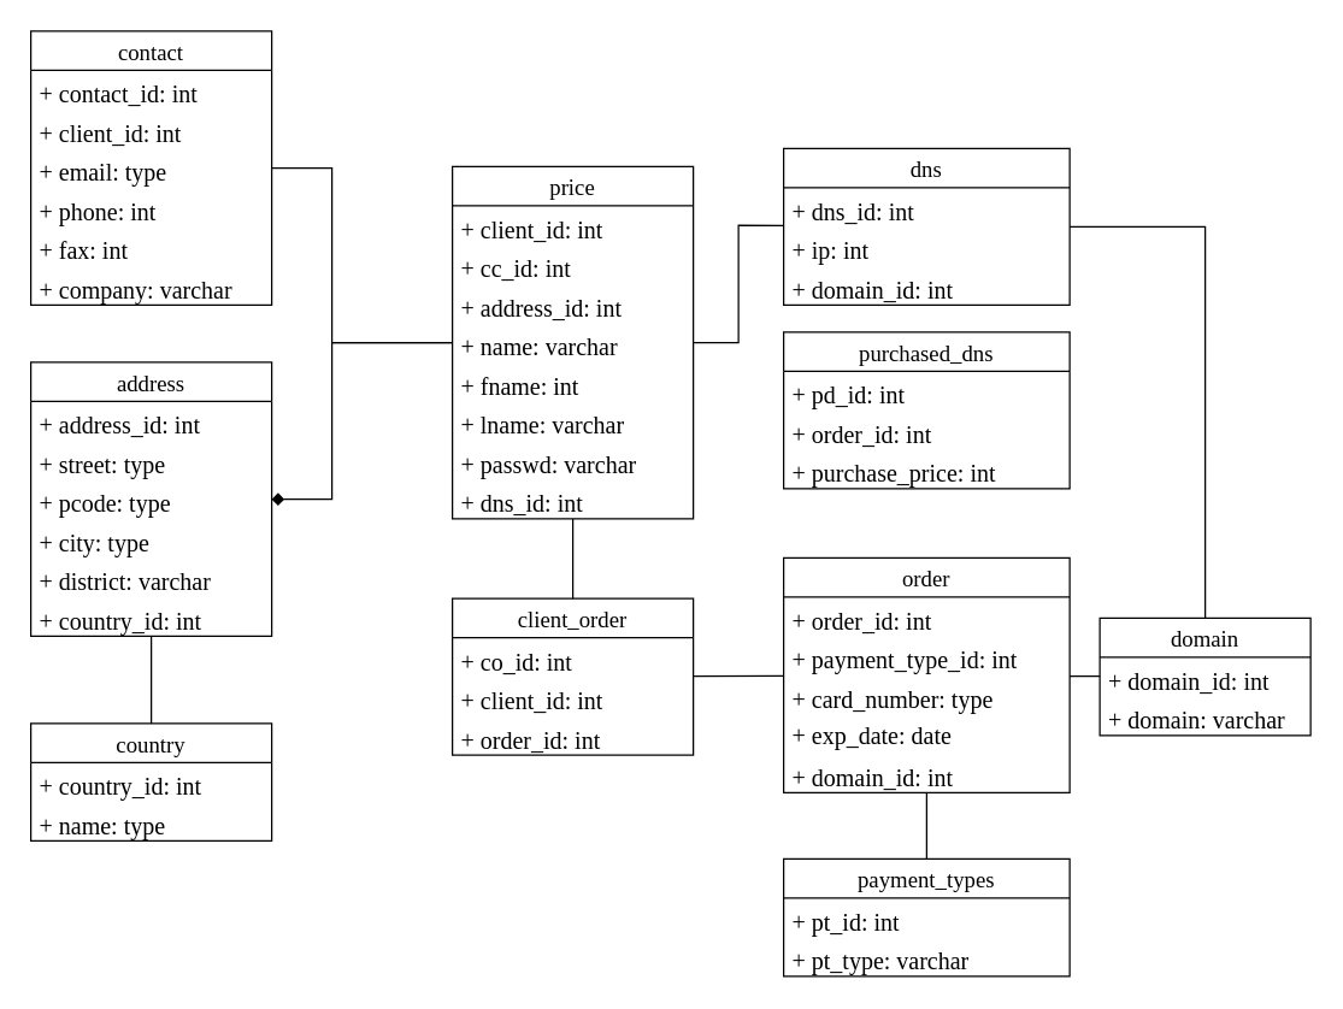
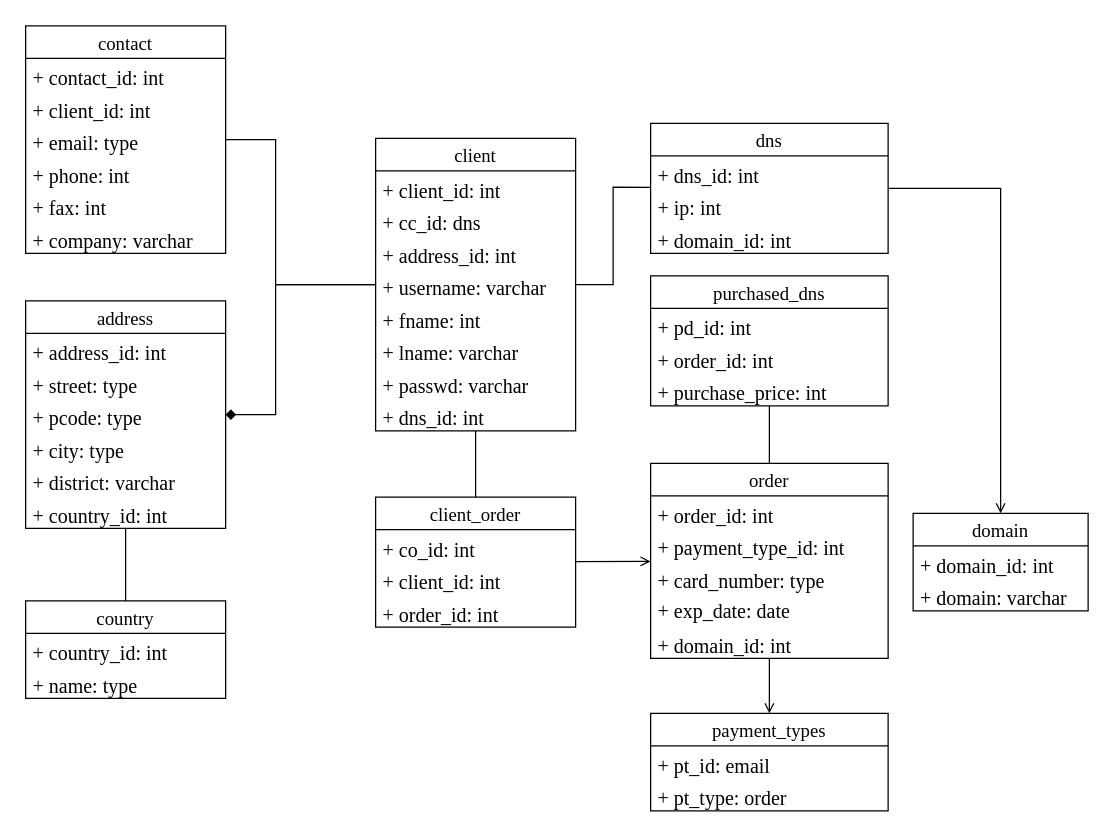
  <mxCell id="0" />
  <mxCell id="1" parent="0" />
  <mxCell id="2" value="contact" style="swimlane;fontStyle=0;childLayout=stackLayout;horizontal=1;startSize=26;fillColor=none;horizontalStack=0;resizeParent=1;resizeParentMax=0;resizeLast=0;collapsible=1;marginBottom=0;fontFamily=Ubuntu;fontSize=15;" vertex="1" parent="1"><mxGeometry x="20" y="20" width="160" height="182" as="geometry" /></mxCell>
  <mxCell id="3" value="+ contact_id: int" style="text;strokeColor=none;fillColor=none;align=left;verticalAlign=top;spacingLeft=4;spacingRight=4;overflow=hidden;rotatable=0;points=[[0,0.5],[1,0.5]];portConstraint=eastwest;fontFamily=Ubuntu;fontSize=16;" vertex="1" parent="2"><mxGeometry y="26" width="160" height="26" as="geometry" /></mxCell>
  <mxCell id="4" value="+ client_id: int" style="text;strokeColor=none;fillColor=none;align=left;verticalAlign=top;spacingLeft=4;spacingRight=4;overflow=hidden;rotatable=0;points=[[0,0.5],[1,0.5]];portConstraint=eastwest;fontFamily=Ubuntu;fontSize=16;" vertex="1" parent="2"><mxGeometry y="52" width="160" height="26" as="geometry" /></mxCell>
  <mxCell id="5" value="+ email: type" style="text;strokeColor=none;fillColor=none;align=left;verticalAlign=top;spacingLeft=4;spacingRight=4;overflow=hidden;rotatable=0;points=[[0,0.5],[1,0.5]];portConstraint=eastwest;fontFamily=Ubuntu;fontSize=16;" vertex="1" parent="2"><mxGeometry y="78" width="160" height="26" as="geometry" /></mxCell>
  <mxCell id="6" value="+ phone: int" style="text;strokeColor=none;fillColor=none;align=left;verticalAlign=top;spacingLeft=4;spacingRight=4;overflow=hidden;rotatable=0;points=[[0,0.5],[1,0.5]];portConstraint=eastwest;fontFamily=Ubuntu;fontSize=16;" parent="2" vertex="1"><mxGeometry y="104" width="160" height="26" as="geometry" /></mxCell>
  <mxCell id="7" value="+ fax: int" style="text;strokeColor=none;fillColor=none;align=left;verticalAlign=top;spacingLeft=4;spacingRight=4;overflow=hidden;rotatable=0;points=[[0,0.5],[1,0.5]];portConstraint=eastwest;fontFamily=Ubuntu;fontSize=16;" parent="2" vertex="1"><mxGeometry y="130" width="160" height="26" as="geometry" /></mxCell>
  <mxCell id="8" value="+ company: varchar" style="text;strokeColor=none;fillColor=none;align=left;verticalAlign=top;spacingLeft=4;spacingRight=4;overflow=hidden;rotatable=0;points=[[0,0.5],[1,0.5]];portConstraint=eastwest;fontFamily=Ubuntu;fontSize=16;" parent="2" vertex="1"><mxGeometry y="156" width="160" height="26" as="geometry" /></mxCell>
  <mxCell id="9" value="address" style="swimlane;fontStyle=0;childLayout=stackLayout;horizontal=1;startSize=26;fillColor=none;horizontalStack=0;resizeParent=1;resizeParentMax=0;resizeLast=0;collapsible=1;marginBottom=0;fontFamily=Ubuntu;fontSize=15;" vertex="1" parent="1"><mxGeometry x="20" y="240" width="160" height="182" as="geometry" /></mxCell>
  <mxCell id="10" value="+ address_id: int" style="text;strokeColor=none;fillColor=none;align=left;verticalAlign=top;spacingLeft=4;spacingRight=4;overflow=hidden;rotatable=0;points=[[0,0.5],[1,0.5]];portConstraint=eastwest;fontFamily=Ubuntu;fontSize=16;" vertex="1" parent="9"><mxGeometry y="26" width="160" height="26" as="geometry" /></mxCell>
  <mxCell id="11" value="+ street: type" style="text;strokeColor=none;fillColor=none;align=left;verticalAlign=top;spacingLeft=4;spacingRight=4;overflow=hidden;rotatable=0;points=[[0,0.5],[1,0.5]];portConstraint=eastwest;fontFamily=Ubuntu;fontSize=16;" vertex="1" parent="9"><mxGeometry y="52" width="160" height="26" as="geometry" /></mxCell>
  <mxCell id="12" value="+ pcode: type" style="text;strokeColor=none;fillColor=none;align=left;verticalAlign=top;spacingLeft=4;spacingRight=4;overflow=hidden;rotatable=0;points=[[0,0.5],[1,0.5]];portConstraint=eastwest;fontFamily=Ubuntu;fontSize=16;" vertex="1" parent="9"><mxGeometry y="78" width="160" height="26" as="geometry" /></mxCell>
  <mxCell id="13" value="+ city: type" style="text;strokeColor=none;fillColor=none;align=left;verticalAlign=top;spacingLeft=4;spacingRight=4;overflow=hidden;rotatable=0;points=[[0,0.5],[1,0.5]];portConstraint=eastwest;fontFamily=Ubuntu;fontSize=16;" vertex="1" parent="9"><mxGeometry y="104" width="160" height="26" as="geometry" /></mxCell>
  <mxCell id="14" value="+ district: varchar" style="text;strokeColor=none;fillColor=none;align=left;verticalAlign=top;spacingLeft=4;spacingRight=4;overflow=hidden;rotatable=0;points=[[0,0.5],[1,0.5]];portConstraint=eastwest;fontFamily=Ubuntu;fontSize=16;" vertex="1" parent="9"><mxGeometry y="130" width="160" height="26" as="geometry" /></mxCell>
  <mxCell id="15" value="+ country_id: int" style="text;strokeColor=none;fillColor=none;align=left;verticalAlign=top;spacingLeft=4;spacingRight=4;overflow=hidden;rotatable=0;points=[[0,0.5],[1,0.5]];portConstraint=eastwest;fontFamily=Ubuntu;fontSize=16;" vertex="1" parent="9"><mxGeometry y="156" width="160" height="26" as="geometry" /></mxCell>
  <mxCell id="16" value="country" style="swimlane;fontStyle=0;childLayout=stackLayout;horizontal=1;startSize=26;fillColor=none;horizontalStack=0;resizeParent=1;resizeParentMax=0;resizeLast=0;collapsible=1;marginBottom=0;fontFamily=Ubuntu;fontSize=15;" vertex="1" parent="1"><mxGeometry x="20" y="480" width="160" height="78" as="geometry" /></mxCell>
  <mxCell id="17" value="+ country_id: int" style="text;strokeColor=none;fillColor=none;align=left;verticalAlign=top;spacingLeft=4;spacingRight=4;overflow=hidden;rotatable=0;points=[[0,0.5],[1,0.5]];portConstraint=eastwest;fontFamily=Ubuntu;fontSize=16;" vertex="1" parent="16"><mxGeometry y="26" width="160" height="26" as="geometry" /></mxCell>
  <mxCell id="18" value="+ name: type" style="text;strokeColor=none;fillColor=none;align=left;verticalAlign=top;spacingLeft=4;spacingRight=4;overflow=hidden;rotatable=0;points=[[0,0.5],[1,0.5]];portConstraint=eastwest;fontFamily=Ubuntu;fontSize=16;" vertex="1" parent="16"><mxGeometry y="52" width="160" height="26" as="geometry" /></mxCell>
  <mxCell id="19" value="payment_types" style="swimlane;fontStyle=0;childLayout=stackLayout;horizontal=1;startSize=26;fillColor=none;horizontalStack=0;resizeParent=1;resizeParentMax=0;resizeLast=0;collapsible=1;marginBottom=0;fontFamily=Ubuntu;fontSize=15;" vertex="1" parent="1"><mxGeometry x="520" y="570" width="190" height="78" as="geometry" /></mxCell>
- <mxCell id="20" value="+ pt_id: int" style="text;strokeColor=none;fillColor=none;align=left;verticalAlign=top;spacingLeft=4;spacingRight=4;overflow=hidden;rotatable=0;points=[[0,0.5],[1,0.5]];portConstraint=eastwest;fontFamily=Ubuntu;fontSize=16;" vertex="1" parent="19"><mxGeometry y="26" width="190" height="26" as="geometry" /></mxCell>
- <mxCell id="21" value="+ pt_type: varchar" style="text;strokeColor=none;fillColor=none;align=left;verticalAlign=top;spacingLeft=4;spacingRight=4;overflow=hidden;rotatable=0;points=[[0,0.5],[1,0.5]];portConstraint=eastwest;fontFamily=Ubuntu;fontSize=16;" vertex="1" parent="19"><mxGeometry y="52" width="190" height="26" as="geometry" /></mxCell>
+ <mxCell id="20" value="+ pt_id: email" style="text;strokeColor=none;fillColor=none;align=left;verticalAlign=top;spacingLeft=4;spacingRight=4;overflow=hidden;rotatable=0;points=[[0,0.5],[1,0.5]];portConstraint=eastwest;fontFamily=Ubuntu;fontSize=16;" vertex="1" parent="19"><mxGeometry y="26" width="190" height="26" as="geometry" /></mxCell>
+ <mxCell id="21" value="+ pt_type: order" style="text;strokeColor=none;fillColor=none;align=left;verticalAlign=top;spacingLeft=4;spacingRight=4;overflow=hidden;rotatable=0;points=[[0,0.5],[1,0.5]];portConstraint=eastwest;fontFamily=Ubuntu;fontSize=16;" vertex="1" parent="19"><mxGeometry y="52" width="190" height="26" as="geometry" /></mxCell>
  <mxCell id="22" value="order" style="swimlane;fontStyle=0;childLayout=stackLayout;horizontal=1;startSize=26;fillColor=none;horizontalStack=0;resizeParent=1;resizeParentMax=0;resizeLast=0;collapsible=1;marginBottom=0;fontFamily=Ubuntu;fontSize=15;" vertex="1" parent="1"><mxGeometry x="520" y="370" width="190" height="156" as="geometry" /></mxCell>
  <mxCell id="23" value="+ order_id: int" style="text;strokeColor=none;fillColor=none;align=left;verticalAlign=top;spacingLeft=4;spacingRight=4;overflow=hidden;rotatable=0;points=[[0,0.5],[1,0.5]];portConstraint=eastwest;fontFamily=Ubuntu;fontSize=16;" vertex="1" parent="22"><mxGeometry y="26" width="190" height="26" as="geometry" /></mxCell>
  <mxCell id="24" value="+ payment_type_id: int" style="text;strokeColor=none;fillColor=none;align=left;verticalAlign=top;spacingLeft=4;spacingRight=4;overflow=hidden;rotatable=0;points=[[0,0.5],[1,0.5]];portConstraint=eastwest;fontFamily=Ubuntu;fontSize=16;" vertex="1" parent="22"><mxGeometry y="52" width="190" height="26" as="geometry" /></mxCell>
  <mxCell id="25" value="+ card_number: type" style="text;strokeColor=none;fillColor=none;align=left;verticalAlign=top;spacingLeft=4;spacingRight=4;overflow=hidden;rotatable=0;points=[[0,0.5],[1,0.5]];portConstraint=eastwest;fontFamily=Ubuntu;fontSize=16;" vertex="1" parent="22"><mxGeometry y="78" width="190" height="26" as="geometry" /></mxCell>
  <mxCell id="26" value="+ exp_date: date" style="text;strokeColor=none;fillColor=none;align=left;verticalAlign=middle;spacingLeft=4;spacingRight=4;overflow=hidden;rotatable=0;points=[[0,0.5],[1,0.5]];portConstraint=eastwest;fontFamily=Ubuntu;fontSize=16;" vertex="1" parent="22"><mxGeometry y="104" width="190" height="26" as="geometry" /></mxCell>
  <mxCell id="27" value="+ domain_id: int" style="text;strokeColor=none;fillColor=none;align=left;verticalAlign=top;spacingLeft=4;spacingRight=4;overflow=hidden;rotatable=0;points=[[0,0.5],[1,0.5]];portConstraint=eastwest;fontFamily=Ubuntu;fontSize=16;" vertex="1" parent="22"><mxGeometry y="130" width="190" height="26" as="geometry" /></mxCell>
  <mxCell id="28" value="purchased_dns" style="swimlane;fontStyle=0;childLayout=stackLayout;horizontal=1;startSize=26;fillColor=none;horizontalStack=0;resizeParent=1;resizeParentMax=0;resizeLast=0;collapsible=1;marginBottom=0;fontFamily=Ubuntu;fontSize=15;" vertex="1" parent="1"><mxGeometry x="520" y="220" width="190" height="104" as="geometry" /></mxCell>
  <mxCell id="29" value="+ pd_id: int" style="text;strokeColor=none;fillColor=none;align=left;verticalAlign=top;spacingLeft=4;spacingRight=4;overflow=hidden;rotatable=0;points=[[0,0.5],[1,0.5]];portConstraint=eastwest;fontFamily=Ubuntu;fontSize=16;" vertex="1" parent="28"><mxGeometry y="26" width="190" height="26" as="geometry" /></mxCell>
  <mxCell id="30" value="+ order_id: int" style="text;strokeColor=none;fillColor=none;align=left;verticalAlign=top;spacingLeft=4;spacingRight=4;overflow=hidden;rotatable=0;points=[[0,0.5],[1,0.5]];portConstraint=eastwest;fontFamily=Ubuntu;fontSize=16;" vertex="1" parent="28"><mxGeometry y="52" width="190" height="26" as="geometry" /></mxCell>
  <mxCell id="31" value="+ purchase_price: int" style="text;strokeColor=none;fillColor=none;align=left;verticalAlign=top;spacingLeft=4;spacingRight=4;overflow=hidden;rotatable=0;points=[[0,0.5],[1,0.5]];portConstraint=eastwest;fontFamily=Ubuntu;fontSize=16;" vertex="1" parent="28"><mxGeometry y="78" width="190" height="26" as="geometry" /></mxCell>
- <mxCell id="32" value="" style="endArrow=none;html=1;fontFamily=Ubuntu;fontSize=16;" edge="1" parent="1" source="22" target="19"><mxGeometry width="50" height="50" relative="1" as="geometry"><mxPoint x="260" y="620" as="sourcePoint" /><mxPoint y="570" as="targetPoint" x="310" /></mxGeometry></mxCell>
+ <mxCell id="32" value="" style="endArrow=open;html=1;fontFamily=Ubuntu;fontSize=16;" edge="1" parent="1" source="22" target="19"><mxGeometry width="50" height="50" relative="1" as="geometry"><mxPoint x="260" y="620" as="sourcePoint" /><mxPoint y="570" as="targetPoint" x="310" /></mxGeometry></mxCell>
+ <mxCell id="33" value="" style="endArrow=none;html=1;fontFamily=Ubuntu;fontSize=16;" edge="1" parent="1" source="22" target="28"><mxGeometry width="50" height="50" relative="1" as="geometry"><mxPoint x="220" y="610" as="sourcePoint" /><mxPoint x="270" y="560" as="targetPoint" /></mxGeometry></mxCell>
  <mxCell id="34" value="domain" style="swimlane;fontStyle=0;childLayout=stackLayout;horizontal=1;startSize=26;fillColor=none;horizontalStack=0;resizeParent=1;resizeParentMax=0;resizeLast=0;collapsible=1;marginBottom=0;fontFamily=Ubuntu;fontSize=15;" vertex="1" parent="1"><mxGeometry x="730" y="410" width="140" height="78" as="geometry" /></mxCell>
  <mxCell id="35" value="+ domain_id: int" style="text;strokeColor=none;fillColor=none;align=left;verticalAlign=top;spacingLeft=4;spacingRight=4;overflow=hidden;rotatable=0;points=[[0,0.5],[1,0.5]];portConstraint=eastwest;fontFamily=Ubuntu;fontSize=16;" vertex="1" parent="34"><mxGeometry y="26" width="140" height="26" as="geometry" /></mxCell>
  <mxCell id="36" value="+ domain: varchar" style="text;strokeColor=none;fillColor=none;align=left;verticalAlign=top;spacingLeft=4;spacingRight=4;overflow=hidden;rotatable=0;points=[[0,0.5],[1,0.5]];portConstraint=eastwest;fontFamily=Ubuntu;fontSize=16;" vertex="1" parent="34"><mxGeometry y="52" width="140" height="26" as="geometry" /></mxCell>
- <mxCell id="37" value="" style="endArrow=none;html=1;fontFamily=Ubuntu;fontSize=16;" edge="1" parent="1" source="22" target="34"><mxGeometry width="50" height="50" relative="1" as="geometry"><mxPoint x="840" y="590" as="sourcePoint" /><mxPoint x="890" y="540" as="targetPoint" /></mxGeometry></mxCell>
  <mxCell id="38" value="client_order" style="swimlane;fontStyle=0;childLayout=stackLayout;horizontal=1;startSize=26;fillColor=none;horizontalStack=0;resizeParent=1;resizeParentMax=0;resizeLast=0;collapsible=1;marginBottom=0;fontFamily=Ubuntu;fontSize=15;" vertex="1" parent="1"><mxGeometry x="300" y="397" width="160" height="104" as="geometry" /></mxCell>
  <mxCell id="39" value="+ co_id: int" style="text;strokeColor=none;fillColor=none;align=left;verticalAlign=top;spacingLeft=4;spacingRight=4;overflow=hidden;rotatable=0;points=[[0,0.5],[1,0.5]];portConstraint=eastwest;fontFamily=Ubuntu;fontSize=16;" vertex="1" parent="38"><mxGeometry y="26" width="160" height="26" as="geometry" /></mxCell>
  <mxCell id="40" value="+ client_id: int" style="text;strokeColor=none;fillColor=none;align=left;verticalAlign=top;spacingLeft=4;spacingRight=4;overflow=hidden;rotatable=0;points=[[0,0.5],[1,0.5]];portConstraint=eastwest;fontFamily=Ubuntu;fontSize=16;" vertex="1" parent="38"><mxGeometry y="52" width="160" height="26" as="geometry" /></mxCell>
  <mxCell id="41" value="+ order_id: int" style="text;strokeColor=none;fillColor=none;align=left;verticalAlign=top;spacingLeft=4;spacingRight=4;overflow=hidden;rotatable=0;points=[[0,0.5],[1,0.5]];portConstraint=eastwest;fontFamily=Ubuntu;fontSize=16;" vertex="1" parent="38"><mxGeometry y="78" width="160" height="26" as="geometry" /></mxCell>
- <mxCell id="42" value="" style="endArrow=none;html=1;fontFamily=Ubuntu;fontSize=16;" edge="1" parent="1" source="38" target="22"><mxGeometry width="50" height="50" relative="1" as="geometry"><mxPoint x="290" y="660" as="sourcePoint" /><mxPoint x="340" y="610" as="targetPoint" /></mxGeometry></mxCell>
- <mxCell id="43" value="price" style="swimlane;fontStyle=0;childLayout=stackLayout;horizontal=1;startSize=26;fillColor=none;horizontalStack=0;resizeParent=1;resizeParentMax=0;resizeLast=0;collapsible=1;marginBottom=0;fontFamily=Ubuntu;fontSize=15;" vertex="1" parent="1"><mxGeometry x="300" y="110" width="160" height="234" as="geometry" /></mxCell>
+ <mxCell id="42" value="" style="endArrow=open;html=1;fontFamily=Ubuntu;fontSize=16;" edge="1" parent="1" source="38" target="22"><mxGeometry width="50" height="50" relative="1" as="geometry"><mxPoint x="290" y="660" as="sourcePoint" /><mxPoint x="340" y="610" as="targetPoint" /></mxGeometry></mxCell>
+ <mxCell id="43" value="client" style="swimlane;fontStyle=0;childLayout=stackLayout;horizontal=1;startSize=26;fillColor=none;horizontalStack=0;resizeParent=1;resizeParentMax=0;resizeLast=0;collapsible=1;marginBottom=0;fontFamily=Ubuntu;fontSize=15;" vertex="1" parent="1"><mxGeometry x="300" y="110" width="160" height="234" as="geometry" /></mxCell>
  <mxCell id="44" value="+ client_id: int" style="text;strokeColor=none;fillColor=none;align=left;verticalAlign=top;spacingLeft=4;spacingRight=4;overflow=hidden;rotatable=0;points=[[0,0.5],[1,0.5]];portConstraint=eastwest;fontFamily=Ubuntu;fontSize=16;" vertex="1" parent="43"><mxGeometry y="26" width="160" height="26" as="geometry" /></mxCell>
- <mxCell id="45" value="+ cc_id: int" style="text;strokeColor=none;fillColor=none;align=left;verticalAlign=top;spacingLeft=4;spacingRight=4;overflow=hidden;rotatable=0;points=[[0,0.5],[1,0.5]];portConstraint=eastwest;fontFamily=Ubuntu;fontSize=16;" vertex="1" parent="43"><mxGeometry y="52" width="160" height="26" as="geometry" /></mxCell>
+ <mxCell id="45" value="+ cc_id: dns" style="text;strokeColor=none;fillColor=none;align=left;verticalAlign=top;spacingLeft=4;spacingRight=4;overflow=hidden;rotatable=0;points=[[0,0.5],[1,0.5]];portConstraint=eastwest;fontFamily=Ubuntu;fontSize=16;" vertex="1" parent="43"><mxGeometry y="52" width="160" height="26" as="geometry" /></mxCell>
  <mxCell id="46" value="+ address_id: int" style="text;strokeColor=none;fillColor=none;align=left;verticalAlign=top;spacingLeft=4;spacingRight=4;overflow=hidden;rotatable=0;points=[[0,0.5],[1,0.5]];portConstraint=eastwest;fontFamily=Ubuntu;fontSize=16;" vertex="1" parent="43"><mxGeometry y="78" width="160" height="26" as="geometry" /></mxCell>
- <mxCell id="47" value="+ name: varchar" style="text;strokeColor=none;fillColor=none;align=left;verticalAlign=top;spacingLeft=4;spacingRight=4;overflow=hidden;rotatable=0;points=[[0,0.5],[1,0.5]];portConstraint=eastwest;fontFamily=Ubuntu;fontSize=16;" vertex="1" parent="43"><mxGeometry y="104" width="160" height="26" as="geometry" /></mxCell>
+ <mxCell id="47" value="+ username: varchar" style="text;strokeColor=none;fillColor=none;align=left;verticalAlign=top;spacingLeft=4;spacingRight=4;overflow=hidden;rotatable=0;points=[[0,0.5],[1,0.5]];portConstraint=eastwest;fontFamily=Ubuntu;fontSize=16;" vertex="1" parent="43"><mxGeometry y="104" width="160" height="26" as="geometry" /></mxCell>
  <mxCell id="48" value="+ fname: int" style="text;strokeColor=none;fillColor=none;align=left;verticalAlign=top;spacingLeft=4;spacingRight=4;overflow=hidden;rotatable=0;points=[[0,0.5],[1,0.5]];portConstraint=eastwest;fontFamily=Ubuntu;fontSize=16;" vertex="1" parent="43"><mxGeometry y="130" width="160" height="26" as="geometry" /></mxCell>
  <mxCell id="49" value="+ lname: varchar" style="text;strokeColor=none;fillColor=none;align=left;verticalAlign=top;spacingLeft=4;spacingRight=4;overflow=hidden;rotatable=0;points=[[0,0.5],[1,0.5]];portConstraint=eastwest;fontFamily=Ubuntu;fontSize=16;" vertex="1" parent="43"><mxGeometry y="156" width="160" height="26" as="geometry" /></mxCell>
  <mxCell id="50" value="+ passwd: varchar" style="text;strokeColor=none;fillColor=none;align=left;verticalAlign=top;spacingLeft=4;spacingRight=4;overflow=hidden;rotatable=0;points=[[0,0.5],[1,0.5]];portConstraint=eastwest;fontFamily=Ubuntu;fontSize=16;" vertex="1" parent="43"><mxGeometry y="182" width="160" height="26" as="geometry" /></mxCell>
  <mxCell id="51" value="+ dns_id: int" style="text;strokeColor=none;fillColor=none;align=left;verticalAlign=top;spacingLeft=4;spacingRight=4;overflow=hidden;rotatable=0;points=[[0,0.5],[1,0.5]];portConstraint=eastwest;fontFamily=Ubuntu;fontSize=16;" vertex="1" parent="43"><mxGeometry y="208" width="160" height="26" as="geometry" /></mxCell>
  <mxCell id="52" value="" style="endArrow=none;html=1;fontFamily=Ubuntu;fontSize=16;" edge="1" parent="1" source="38" target="43"><mxGeometry width="50" height="50" relative="1" as="geometry"><mxPoint x="420" y="100" as="sourcePoint" /><mxPoint x="470" y="50" as="targetPoint" /></mxGeometry></mxCell>
  <mxCell id="53" value="" style="endArrow=none;html=1;fontFamily=Ubuntu;fontSize=16;" edge="1" parent="1" source="16" target="9"><mxGeometry width="50" height="50" relative="1" as="geometry"><mxPoint x="90" y="690" as="sourcePoint" /><mxPoint x="140" y="640" as="targetPoint" /></mxGeometry></mxCell>
  <mxCell id="54" value="" style="endArrow=diamond;html=1;fontFamily=Ubuntu;fontSize=16;rounded=0;" edge="1" parent="1" source="43" target="9"><mxGeometry width="50" height="50" relative="1" as="geometry"><mxPoint x="210" y="430" as="sourcePoint" /><mxPoint x="260" y="380" as="targetPoint" /><Array as="points"><mxPoint x="220" y="227" /><mxPoint x="220" y="331" /></Array></mxGeometry></mxCell>
  <mxCell id="55" value="" style="endArrow=none;html=1;fontFamily=Ubuntu;fontSize=16;rounded=0;" edge="1" parent="1" source="2" target="43"><mxGeometry width="50" height="50" relative="1" as="geometry"><mxPoint x="200" y="480" as="sourcePoint" /><mxPoint x="250" y="430" as="targetPoint" /><Array as="points"><mxPoint x="220" y="111" /><mxPoint x="220" y="227" /></Array></mxGeometry></mxCell>
  <mxCell id="56" value="dns" style="swimlane;fontStyle=0;childLayout=stackLayout;horizontal=1;startSize=26;fillColor=none;horizontalStack=0;resizeParent=1;resizeParentMax=0;resizeLast=0;collapsible=1;marginBottom=0;fontFamily=Ubuntu;fontSize=15;" vertex="1" parent="1"><mxGeometry x="520" y="98" width="190" height="104" as="geometry" /></mxCell>
  <mxCell id="57" value="+ dns_id: int" style="text;strokeColor=none;fillColor=none;align=left;verticalAlign=top;spacingLeft=4;spacingRight=4;overflow=hidden;rotatable=0;points=[[0,0.5],[1,0.5]];portConstraint=eastwest;fontFamily=Ubuntu;fontSize=16;" vertex="1" parent="56"><mxGeometry y="26" width="190" height="26" as="geometry" /></mxCell>
  <mxCell id="58" value="+ ip: int" style="text;strokeColor=none;fillColor=none;align=left;verticalAlign=top;spacingLeft=4;spacingRight=4;overflow=hidden;rotatable=0;points=[[0,0.5],[1,0.5]];portConstraint=eastwest;fontFamily=Ubuntu;fontSize=16;" vertex="1" parent="56"><mxGeometry y="52" width="190" height="26" as="geometry" /></mxCell>
  <mxCell id="59" value="+ domain_id: int" style="text;strokeColor=none;fillColor=none;align=left;verticalAlign=top;spacingLeft=4;spacingRight=4;overflow=hidden;rotatable=0;points=[[0,0.5],[1,0.5]];portConstraint=eastwest;fontFamily=Ubuntu;fontSize=16;" vertex="1" parent="56"><mxGeometry y="78" width="190" height="26" as="geometry" /></mxCell>
  <mxCell id="60" value="" style="endArrow=none;html=1;fontFamily=Ubuntu;fontSize=16;rounded=0;" edge="1" parent="1" source="43" target="56"><mxGeometry width="50" height="50" relative="1" as="geometry"><mxPoint x="860" y="160" as="sourcePoint" /><mxPoint x="910" y="110" as="targetPoint" /><Array as="points"><mxPoint x="490" y="227" /><mxPoint x="490" y="149" /></Array></mxGeometry></mxCell>
- <mxCell id="61" value="" style="endArrow=none;html=1;fontFamily=Ubuntu;fontSize=16;rounded=0;" edge="1" parent="1" source="56" target="34"><mxGeometry width="50" height="50" relative="1" as="geometry"><mxPoint x="810" y="320" as="sourcePoint" /><mxPoint x="860" y="270" as="targetPoint" /><Array as="points"><mxPoint x="800" y="150" /></Array></mxGeometry></mxCell>
+ <mxCell id="61" value="" style="endArrow=open;html=1;fontFamily=Ubuntu;fontSize=16;rounded=0;" edge="1" parent="1" source="56" target="34"><mxGeometry width="50" height="50" relative="1" as="geometry"><mxPoint x="810" y="320" as="sourcePoint" /><mxPoint x="860" y="270" as="targetPoint" /><Array as="points"><mxPoint x="800" y="150" /></Array></mxGeometry></mxCell>
